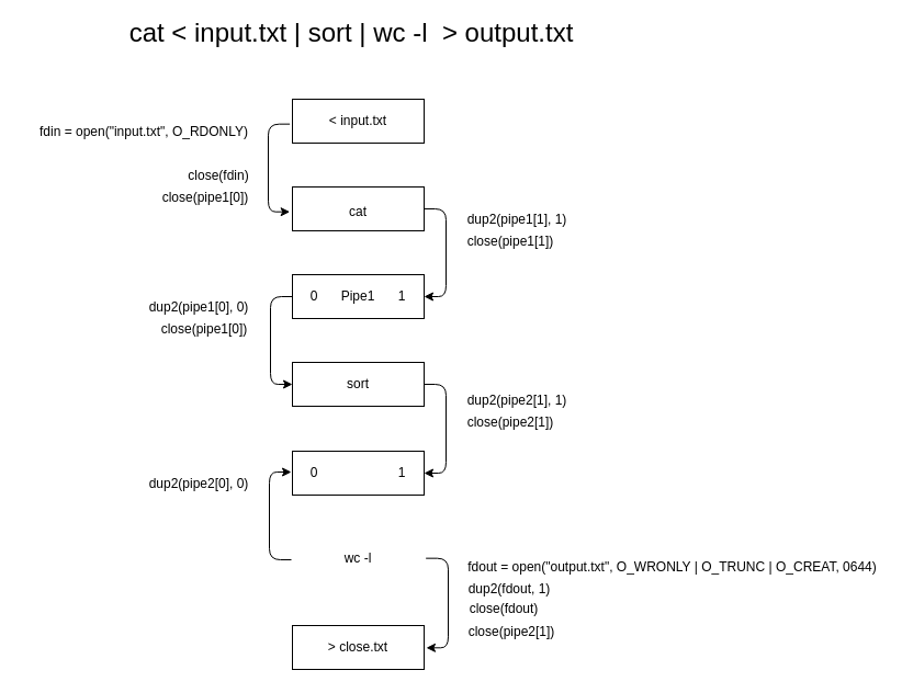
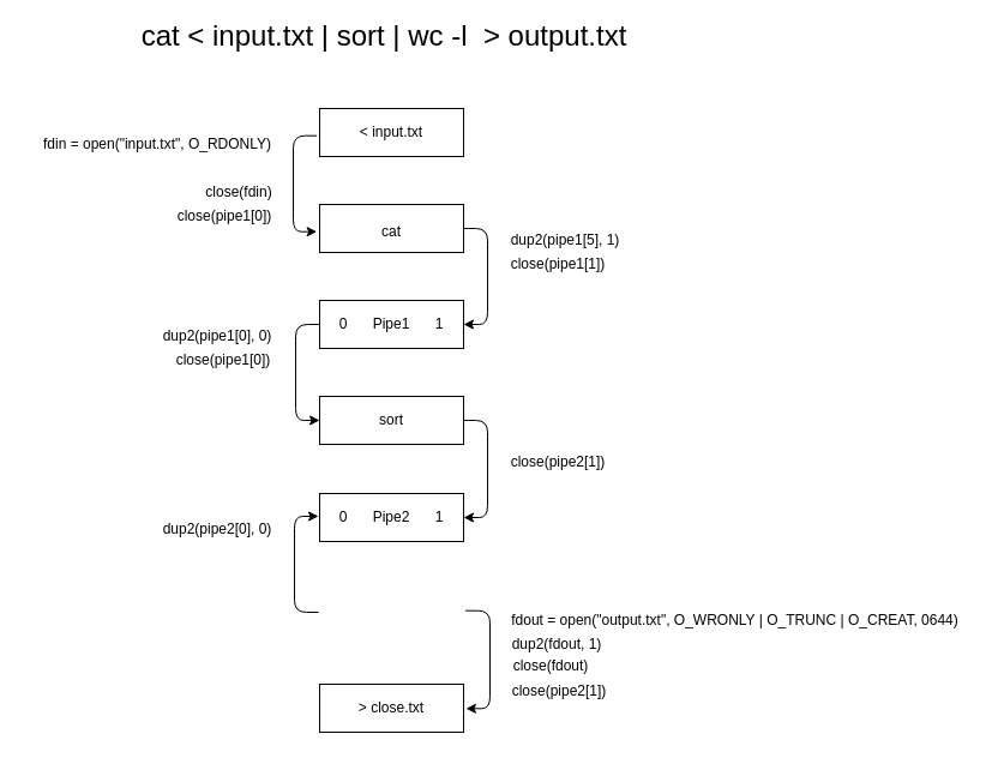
  <mxCell id="0" />
  <mxCell id="1" parent="0" />
  <mxCell id="2" value="" style="rounded=0;whiteSpace=wrap;html=1;" vertex="1" parent="1"><mxGeometry x="266" y="250" width="120" height="40" as="geometry" /></mxCell>
  <mxCell id="3" value="&lt;div&gt;&lt;font style=&quot;font-size: 24px&quot;&gt;cat &amp;lt; input.txt | sort | wc -l&amp;nbsp; &amp;gt; output.txt&lt;br&gt;&lt;/font&gt;&lt;/div&gt;" style="text;html=1;strokeColor=none;fillColor=none;align=center;verticalAlign=middle;whiteSpace=wrap;rounded=0;" vertex="1" parent="1"><mxGeometry x="20" y="20" width="600" height="20" as="geometry" /></mxCell>
  <mxCell id="4" value="" style="rounded=0;whiteSpace=wrap;html=1;" vertex="1" parent="1"><mxGeometry x="266" y="330" width="120" height="40" as="geometry" /></mxCell>
  <mxCell id="5" value="" style="rounded=0;whiteSpace=wrap;html=1;" vertex="1" parent="1"><mxGeometry x="266" y="170" width="120" height="40" as="geometry" /></mxCell>
  <mxCell id="6" value="&lt;div&gt;cat&lt;/div&gt;&lt;div&gt;&lt;br&gt;&lt;/div&gt;" style="text;html=1;strokeColor=none;fillColor=none;align=center;verticalAlign=middle;whiteSpace=wrap;rounded=0;" vertex="1" parent="1"><mxGeometry x="306" y="190" width="40" height="20" as="geometry" /></mxCell>
  <mxCell id="7" value="Pipe1" style="text;html=1;strokeColor=none;fillColor=none;align=center;verticalAlign=middle;whiteSpace=wrap;rounded=0;" vertex="1" parent="1"><mxGeometry x="306" y="260" width="40" height="20" as="geometry" /></mxCell>
  <mxCell id="8" value="" style="endArrow=classic;html=1;edgeStyle=orthogonalEdgeStyle;entryX=0;entryY=0.5;entryDx=0;entryDy=0;exitX=0;exitY=0.5;exitDx=0;exitDy=0;" edge="1" parent="1" source="2" target="4"><mxGeometry width="50" height="50" relative="1" as="geometry"><mxPoint x="206" y="180" as="sourcePoint" /><mxPoint x="206" y="260" as="targetPoint" /><Array as="points"><mxPoint x="246" y="270" /><mxPoint x="246" y="350" /></Array></mxGeometry></mxCell>
  <mxCell id="9" value="" style="endArrow=classic;html=1;edgeStyle=orthogonalEdgeStyle;entryX=1;entryY=0.5;entryDx=0;entryDy=0;exitX=1;exitY=0.5;exitDx=0;exitDy=0;" edge="1" parent="1" source="5" target="2"><mxGeometry width="50" height="50" relative="1" as="geometry"><mxPoint x="406" y="190" as="sourcePoint" /><mxPoint x="276" y="360" as="targetPoint" /><Array as="points"><mxPoint x="406" y="190" /><mxPoint x="406" y="270" /></Array></mxGeometry></mxCell>
  <mxCell id="10" value="sort" style="text;html=1;strokeColor=none;fillColor=none;align=center;verticalAlign=middle;whiteSpace=wrap;rounded=0;" vertex="1" parent="1"><mxGeometry x="306" y="340" width="40" height="20" as="geometry" /></mxCell>
  <mxCell id="11" value="0" style="text;html=1;strokeColor=none;fillColor=none;align=center;verticalAlign=middle;whiteSpace=wrap;rounded=0;" vertex="1" parent="1"><mxGeometry x="266" y="260" width="40" height="20" as="geometry" /></mxCell>
  <mxCell id="12" value="&lt;div&gt;1&lt;/div&gt;" style="text;html=1;strokeColor=none;fillColor=none;align=center;verticalAlign=middle;whiteSpace=wrap;rounded=0;" vertex="1" parent="1"><mxGeometry x="346" y="260" width="40" height="20" as="geometry" /></mxCell>
  <mxCell id="13" value="" style="rounded=0;whiteSpace=wrap;html=1;" vertex="1" parent="1"><mxGeometry x="266" y="411" width="120" height="40" as="geometry" /></mxCell>
+ <mxCell id="14" value="Pipe2" style="text;html=1;strokeColor=none;fillColor=none;align=center;verticalAlign=middle;whiteSpace=wrap;rounded=0;" vertex="1" parent="1"><mxGeometry x="306" y="421" width="40" height="20" as="geometry" /></mxCell>
  <mxCell id="15" value="0" style="text;html=1;strokeColor=none;fillColor=none;align=center;verticalAlign=middle;whiteSpace=wrap;rounded=0;" vertex="1" parent="1"><mxGeometry x="266" y="421" width="40" height="20" as="geometry" /></mxCell>
  <mxCell id="16" value="&lt;div&gt;1&lt;/div&gt;" style="text;html=1;strokeColor=none;fillColor=none;align=center;verticalAlign=middle;whiteSpace=wrap;rounded=0;" vertex="1" parent="1"><mxGeometry x="346" y="421" width="40" height="20" as="geometry" /></mxCell>
- <mxCell id="17" value="dup2(pipe1[1], 1)" style="text;html=1;strokeColor=none;fillColor=none;align=center;verticalAlign=middle;whiteSpace=wrap;rounded=0;" vertex="1" parent="1"><mxGeometry x="416" y="190" width="110" height="20" as="geometry" /></mxCell>
+ <mxCell id="17" value="dup2(pipe1[5], 1)" style="text;html=1;strokeColor=none;fillColor=none;align=center;verticalAlign=middle;whiteSpace=wrap;rounded=0;" vertex="1" parent="1"><mxGeometry x="416" y="190" width="110" height="20" as="geometry" /></mxCell>
  <mxCell id="18" value="dup2(pipe1[0], 0)" style="text;html=1;strokeColor=none;fillColor=none;align=center;verticalAlign=middle;whiteSpace=wrap;rounded=0;" vertex="1" parent="1"><mxGeometry x="126" y="270" width="110" height="20" as="geometry" /></mxCell>
  <mxCell id="19" value="" style="endArrow=classic;html=1;edgeStyle=orthogonalEdgeStyle;exitX=1;exitY=0.5;exitDx=0;exitDy=0;" edge="1" parent="1" source="4" target="16"><mxGeometry width="50" height="50" relative="1" as="geometry"><mxPoint x="276" y="280" as="sourcePoint" /><mxPoint x="426" y="431" as="targetPoint" /><Array as="points"><mxPoint x="406" y="350" /><mxPoint x="406" y="431" /></Array></mxGeometry></mxCell>
  <mxCell id="20" value="" style="rounded=0;whiteSpace=wrap;html=1;strokeColor=#FFFFFF;" vertex="1" parent="1"><mxGeometry x="266" y="489" width="120" height="40" as="geometry" /></mxCell>
- <mxCell id="21" value="wc -l" style="text;html=1;strokeColor=none;fillColor=none;align=center;verticalAlign=middle;whiteSpace=wrap;rounded=0;" vertex="1" parent="1"><mxGeometry x="306" y="499" width="40" height="20" as="geometry" /></mxCell>
  <mxCell id="22" value="" style="rounded=0;whiteSpace=wrap;html=1;" vertex="1" parent="1"><mxGeometry x="266" y="570" width="120" height="40" as="geometry" /></mxCell>
  <mxCell id="23" value="&amp;gt; close.txt" style="text;html=1;strokeColor=none;fillColor=none;align=center;verticalAlign=middle;whiteSpace=wrap;rounded=0;" vertex="1" parent="1"><mxGeometry x="286" y="580" width="80" height="20" as="geometry" /></mxCell>
  <mxCell id="24" value="" style="endArrow=classic;html=1;edgeStyle=orthogonalEdgeStyle;entryX=0;entryY=0.5;entryDx=0;entryDy=0;exitX=0;exitY=0.5;exitDx=0;exitDy=0;" edge="1" parent="1"><mxGeometry width="50" height="50" relative="1" as="geometry"><mxPoint x="265" y="510" as="sourcePoint" /><mxPoint x="265" y="430" as="targetPoint" /><Array as="points"><mxPoint x="245" y="510" /><mxPoint x="245" y="430" /></Array></mxGeometry></mxCell>
  <mxCell id="25" value="" style="endArrow=classic;html=1;edgeStyle=orthogonalEdgeStyle;exitX=1;exitY=0.5;exitDx=0;exitDy=0;" edge="1" parent="1"><mxGeometry width="50" height="50" relative="1" as="geometry"><mxPoint x="387.667" y="508.667" as="sourcePoint" /><mxPoint x="388" y="590.333" as="targetPoint" /><Array as="points"><mxPoint x="408" y="509" /><mxPoint x="408" y="590" /></Array></mxGeometry></mxCell>
- <mxCell id="26" value="dup2(pipe2[1], 1)" style="text;html=1;strokeColor=none;fillColor=none;align=center;verticalAlign=middle;whiteSpace=wrap;rounded=0;" vertex="1" parent="1"><mxGeometry x="416" y="355" width="110" height="20" as="geometry" /></mxCell>
  <mxCell id="27" value="dup2(fdout, 1)" style="text;html=1;strokeColor=none;fillColor=none;align=center;verticalAlign=middle;whiteSpace=wrap;rounded=0;" vertex="1" parent="1"><mxGeometry x="409" y="527" width="110" height="20" as="geometry" /></mxCell>
  <mxCell id="28" value="dup2(pipe2[0], 0)" style="text;html=1;strokeColor=none;fillColor=none;align=center;verticalAlign=middle;whiteSpace=wrap;rounded=0;" vertex="1" parent="1"><mxGeometry x="126" y="431" width="110" height="20" as="geometry" /></mxCell>
  <mxCell id="29" value="" style="rounded=0;whiteSpace=wrap;html=1;" vertex="1" parent="1"><mxGeometry x="266" y="90" width="120" height="40" as="geometry" /></mxCell>
  <mxCell id="30" value="&lt;div&gt;&amp;lt; input.txt&lt;/div&gt;" style="text;html=1;strokeColor=none;fillColor=none;align=center;verticalAlign=middle;whiteSpace=wrap;rounded=0;" vertex="1" parent="1"><mxGeometry x="291" y="100" width="70" height="20" as="geometry" /></mxCell>
  <mxCell id="31" value="" style="endArrow=classic;html=1;edgeStyle=orthogonalEdgeStyle;entryX=0;entryY=0.5;entryDx=0;entryDy=0;exitX=0;exitY=0.5;exitDx=0;exitDy=0;" edge="1" parent="1"><mxGeometry width="50" height="50" relative="1" as="geometry"><mxPoint x="263.667" y="112.667" as="sourcePoint" /><mxPoint x="263.667" y="192.667" as="targetPoint" /><Array as="points"><mxPoint x="244" y="113" /><mxPoint x="244" y="193" /></Array></mxGeometry></mxCell>
  <mxCell id="32" value="fdin = open(&quot;input.txt&quot;, O_RDONLY)" style="text;html=1;strokeColor=none;fillColor=none;align=center;verticalAlign=middle;whiteSpace=wrap;rounded=0;" vertex="1" parent="1"><mxGeometry x="31" y="110" width="200" height="20" as="geometry" /></mxCell>
  <mxCell id="33" value="close(fdin)" style="text;html=1;strokeColor=none;fillColor=none;align=center;verticalAlign=middle;whiteSpace=wrap;rounded=0;" vertex="1" parent="1"><mxGeometry x="144" y="150" width="110" height="20" as="geometry" /></mxCell>
  <mxCell id="34" value="close(pipe1[0])" style="text;html=1;strokeColor=none;fillColor=none;align=center;verticalAlign=middle;whiteSpace=wrap;rounded=0;" vertex="1" parent="1"><mxGeometry x="132" y="170" width="110" height="20" as="geometry" /></mxCell>
  <mxCell id="35" value="close(pipe1[1])" style="text;html=1;strokeColor=none;fillColor=none;align=center;verticalAlign=middle;whiteSpace=wrap;rounded=0;" vertex="1" parent="1"><mxGeometry x="410" y="210" width="110" height="20" as="geometry" /></mxCell>
  <mxCell id="36" value="close(pipe1[0])" style="text;html=1;strokeColor=none;fillColor=none;align=center;verticalAlign=middle;whiteSpace=wrap;rounded=0;" vertex="1" parent="1"><mxGeometry x="131" y="290" width="110" height="20" as="geometry" /></mxCell>
  <mxCell id="37" value="close(pipe2[1])" style="text;html=1;strokeColor=none;fillColor=none;align=center;verticalAlign=middle;whiteSpace=wrap;rounded=0;" vertex="1" parent="1"><mxGeometry x="410" y="375" width="110" height="20" as="geometry" /></mxCell>
  <mxCell id="38" value="fdout = open(&quot;output.txt&quot;, O_WRONLY | O_TRUNC | O_CREAT, 0644)" style="text;html=1;strokeColor=none;fillColor=none;align=center;verticalAlign=middle;whiteSpace=wrap;rounded=0;" vertex="1" parent="1"><mxGeometry x="425" y="507" width="375" height="20" as="geometry" /></mxCell>
  <mxCell id="39" value="close(fdout)" style="text;html=1;strokeColor=none;fillColor=none;align=center;verticalAlign=middle;whiteSpace=wrap;rounded=0;" vertex="1" parent="1"><mxGeometry x="404" y="545" width="110" height="20" as="geometry" /></mxCell>
  <mxCell id="40" value="close(pipe2[1])" style="text;html=1;strokeColor=none;fillColor=none;align=center;verticalAlign=middle;whiteSpace=wrap;rounded=0;" vertex="1" parent="1"><mxGeometry x="411" y="566" width="110" height="20" as="geometry" /></mxCell>
